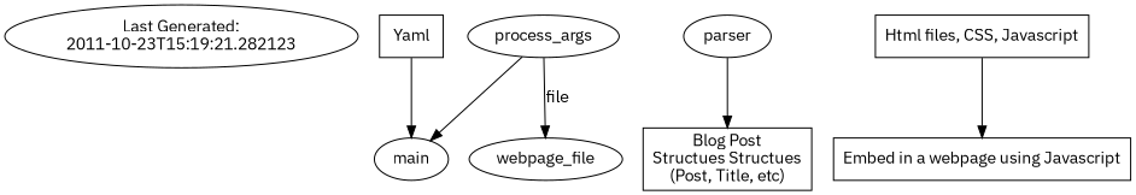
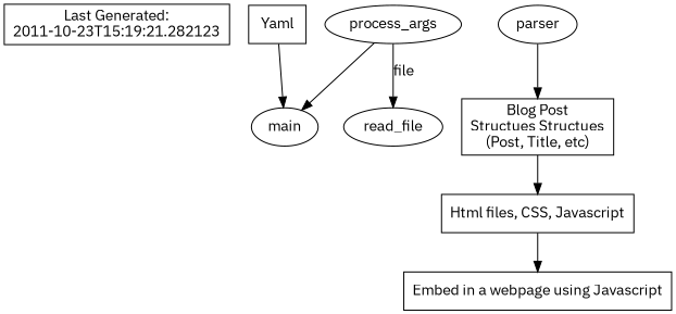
  digraph {
    fontname="IBM Plex Sans"
    node [fontname="IBM Plex Sans" shape=ellipse]
    edge [fontname="IBM Plex Sans"]
-   "Last Generated:\n2011-10-23T15:19:21.282123" [shape=""]
+   "Last Generated:\n2011-10-23T15:19:21.282123" [shape=box]
    main
    Yaml [shape=box]
    n4 [label="Blog Post\nStructues Structues\n(Post, Title, etc)" shape=box]
    n5 [label="Html files, CSS, Javascript" shape=box]
    n6 [label="Embed in a webpage using Javascript" shape=box]
    process_args
-   read_file [label=webpage_file]
+   read_file
    parser
    Yaml -> main
+   n4 -> n5
    n5 -> n6
    process_args -> main
    process_args -> read_file [label=file]
    parser -> n4
  }
